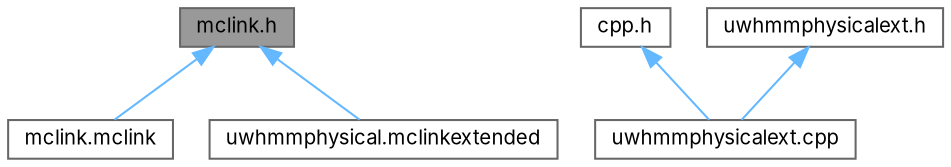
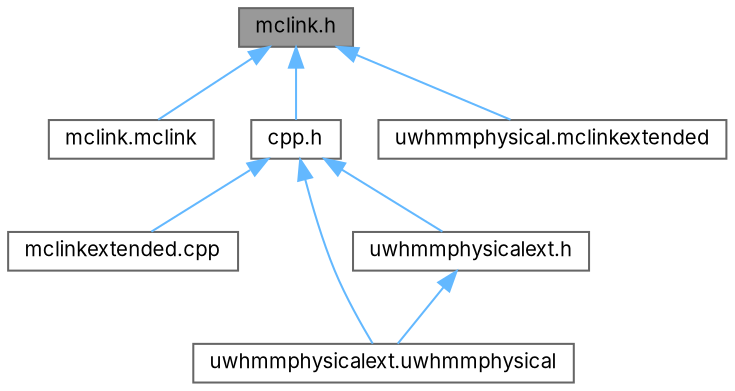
  digraph {
    fontname=Inter
    node [color=grey40 fillcolor=white fontname=Inter fontsize=10 shape=box style=filled]
    edge [color=steelblue1 dir=back fontname=Inter fontsize=10 labelfontname=Helvetica labelfontsize=10 style=solid]
    n1 [color=gray40 fillcolor=grey60 fontcolor=black height=0.2 label="mclink.h" width=0.4]
    n2 [height=0.2 label="mclink.mclink" width=0.4]
    n3 [height=0.2 label="cpp.h" width=0.4]
    n4 [height=0.2 label="uwhmmphysical.mclinkextended" width=0.4]
-   n6 [height=0.2 label="uwhmmphysicalext.cpp" width=0.4]
+   n5 [height=0.2 label="mclinkextended.cpp" width=0.4]
+   n6 [height=0.2 label="uwhmmphysicalext.uwhmmphysical" width=0.4]
    n7 [height=0.2 label="uwhmmphysicalext.h" width=0.4]
    n1 -> n2
+   n1 -> n3
    n1 -> n4
+   n3 -> n5
    n3 -> n6
+   n3 -> n7
    n7 -> n6
  }
